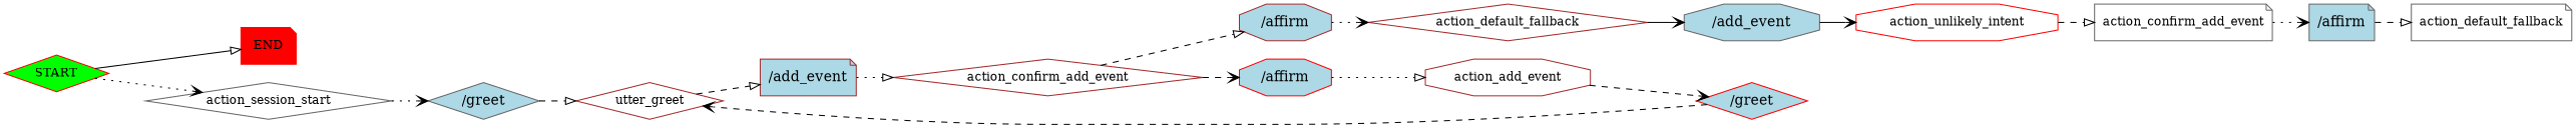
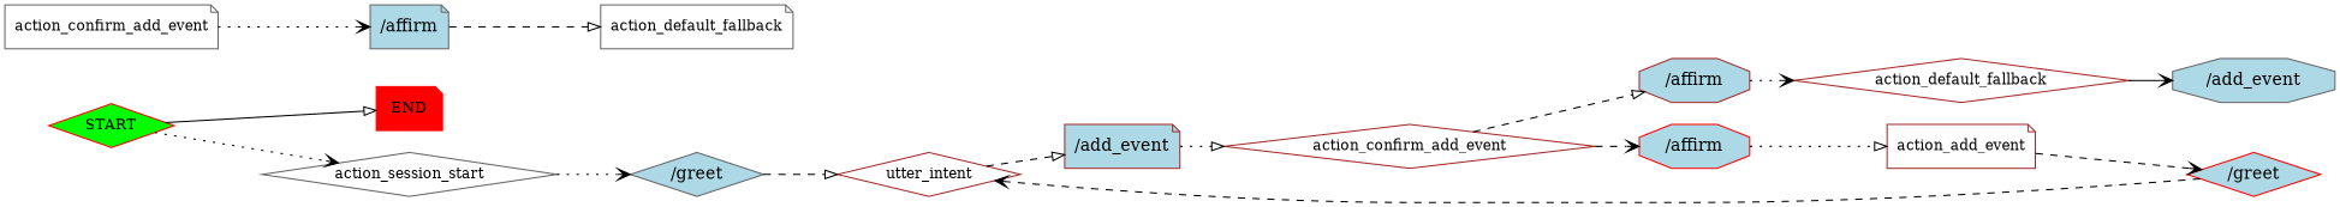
  digraph {
    rankdir=LR
    node [color=gray40 fontsize=12 shape=diamond style=filled]
    edge [arrowhead=vee style=dashed]
    n1 [color=red fillcolor=green label=START]
    n2 [color=red fillcolor=red label=END shape=note]
    n3 [label=action_session_start style=""]
    n4 [fillcolor=lightblue label="/greet" fontsize=""]
-   n5 [color=brown label=utter_greet style=""]
+   n5 [color=brown label=utter_intent style=""]
    n6 [color=brown fillcolor=lightblue label="/add_event" shape=note fontsize=""]
    n7 [color=brown label=action_confirm_add_event style=""]
    n8 [color=red fillcolor=lightblue label="/affirm" shape=octagon fontsize=""]
    n9 [color=brown fillcolor=lightblue label="/affirm" shape=octagon fontsize=""]
-   n10 [color=brown label=action_add_event shape=octagon style=""]
+   n10 [color=brown label=action_add_event shape=note style=""]
    n11 [color=brown label=action_default_fallback style=""]
    n12 [color=red fillcolor=lightblue label="/greet" fontsize=""]
    n13 [fillcolor=lightblue label="/add_event" shape=octagon fontsize=""]
-   n14 [color=red label=action_unlikely_intent shape=octagon style=""]
    n15 [label=action_confirm_add_event shape=note style=""]
    n16 [fillcolor=lightblue label="/affirm" shape=note fontsize=""]
    n17 [label=action_default_fallback shape=note style=""]
    n1 -> n2 [arrowhead=onormal style=solid]
    n1 -> n3 [style=dotted]
    n3 -> n4 [style=dotted]
    n4 -> n5 [arrowhead=onormal]
    n5 -> n6 [arrowhead=onormal]
    n6 -> n7 [arrowhead=onormal style=dotted]
    n7 -> n8
    n7 -> n9 [arrowhead=onormal]
    n8 -> n10 [arrowhead=onormal style=dotted]
    n9 -> n11 [style=dotted]
    n10 -> n12
    n11 -> n13 [style=solid]
    n12 -> n5
-   n13 -> n14 [style=solid]
-   n14 -> n15 [arrowhead=onormal]
    n15 -> n16 [style=dotted]
    n16 -> n17 [arrowhead=onormal]
  }
